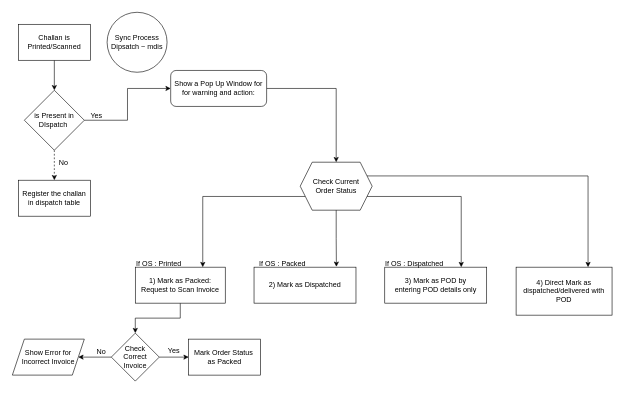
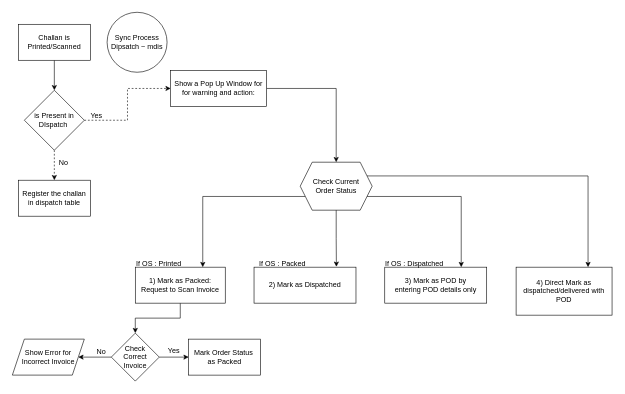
  <mxCell id="0" />
  <mxCell id="1" parent="0" />
  <mxCell id="2" value="" style="edgeStyle=orthogonalEdgeStyle;rounded=0;orthogonalLoop=1;jettySize=auto;html=1;" parent="1" source="3" target="6" edge="1"><mxGeometry relative="1" as="geometry" /></mxCell>
  <mxCell id="3" value="Challan is Printed/Scanned" style="rounded=0;whiteSpace=wrap;html=1;" parent="1" vertex="1"><mxGeometry x="30" y="40" width="120" height="60" as="geometry" /></mxCell>
- <mxCell id="4" value="" style="edgeStyle=orthogonalEdgeStyle;rounded=0;orthogonalLoop=1;jettySize=auto;html=1;" parent="1" source="6" target="8" edge="1"><mxGeometry relative="1" as="geometry" /></mxCell>
+ <mxCell id="4" value="" style="edgeStyle=orthogonalEdgeStyle;rounded=0;orthogonalLoop=1;jettySize=auto;html=1;dashed=1;" parent="1" source="6" target="8" edge="1"><mxGeometry relative="1" as="geometry" /></mxCell>
  <mxCell id="5" value="" style="edgeStyle=orthogonalEdgeStyle;rounded=0;orthogonalLoop=1;jettySize=auto;html=1;dashed=1;" parent="1" source="6" target="10" edge="1"><mxGeometry relative="1" as="geometry" /></mxCell>
  <mxCell id="6" value="is Present in DIspatch&amp;nbsp;" style="rhombus;whiteSpace=wrap;html=1;rounded=0;" parent="1" vertex="1"><mxGeometry x="40" y="150" width="100" height="100" as="geometry" /></mxCell>
  <mxCell id="7" style="edgeStyle=orthogonalEdgeStyle;rounded=0;orthogonalLoop=1;jettySize=auto;html=1;exitX=1;exitY=0.5;exitDx=0;exitDy=0;entryX=0.5;entryY=0;entryDx=0;entryDy=0;" parent="1" source="8" target="24" edge="1"><mxGeometry relative="1" as="geometry" /></mxCell>
- <mxCell id="8" value="Show a Pop Up Window for for warning and action:" style="whiteSpace=wrap;html=1;rounded=1;" parent="1" vertex="1"><mxGeometry x="284" y="117" width="160" height="60" as="geometry" /></mxCell>
+ <mxCell id="8" value="Show a Pop Up Window for for warning and action:" style="whiteSpace=wrap;html=1;rounded=0;" parent="1" vertex="1"><mxGeometry x="284" y="117" width="160" height="60" as="geometry" /></mxCell>
  <mxCell id="9" value="Yes" style="text;html=1;align=center;verticalAlign=middle;resizable=0;points=[];autosize=1;strokeColor=none;fillColor=none;" parent="1" vertex="1"><mxGeometry x="140" y="177" width="40" height="30" as="geometry" /></mxCell>
  <mxCell id="10" value="Register the challan&lt;br&gt;in dispatch table" style="whiteSpace=wrap;html=1;rounded=0;" parent="1" vertex="1"><mxGeometry x="30" y="300" width="120" height="60" as="geometry" /></mxCell>
  <mxCell id="11" value="No" style="text;html=1;align=center;verticalAlign=middle;resizable=0;points=[];autosize=1;strokeColor=none;fillColor=none;" parent="1" vertex="1"><mxGeometry x="85" y="256" width="40" height="30" as="geometry" /></mxCell>
  <mxCell id="12" value="" style="edgeStyle=orthogonalEdgeStyle;rounded=0;orthogonalLoop=1;jettySize=auto;html=1;" parent="1" source="13" target="16" edge="1"><mxGeometry relative="1" as="geometry" /></mxCell>
  <mxCell id="13" value="1) Mark as Packed:&lt;br&gt;Request to Scan Invoice" style="whiteSpace=wrap;html=1;rounded=0;" parent="1" vertex="1"><mxGeometry x="225" y="445" width="150" height="60" as="geometry" /></mxCell>
  <mxCell id="14" value="" style="edgeStyle=orthogonalEdgeStyle;rounded=0;orthogonalLoop=1;jettySize=auto;html=1;" parent="1" source="16" target="17" edge="1"><mxGeometry relative="1" as="geometry" /></mxCell>
  <mxCell id="15" value="" style="edgeStyle=orthogonalEdgeStyle;rounded=0;orthogonalLoop=1;jettySize=auto;html=1;" parent="1" source="16" target="19" edge="1"><mxGeometry relative="1" as="geometry" /></mxCell>
  <mxCell id="16" value="Check &lt;br&gt;Correct Invoice" style="rhombus;whiteSpace=wrap;html=1;rounded=0;" parent="1" vertex="1"><mxGeometry x="185" y="555" width="80" height="80" as="geometry" /></mxCell>
  <mxCell id="17" value="Mark Order Status&amp;nbsp;&lt;br&gt;as Packed" style="whiteSpace=wrap;html=1;rounded=0;" parent="1" vertex="1"><mxGeometry x="314" y="565" width="120" height="60" as="geometry" /></mxCell>
  <mxCell id="18" value="Yes" style="text;html=1;align=center;verticalAlign=middle;resizable=0;points=[];autosize=1;strokeColor=none;fillColor=none;" parent="1" vertex="1"><mxGeometry x="269" y="569" width="40" height="30" as="geometry" /></mxCell>
  <mxCell id="19" value="Show Error for Incorrect Invoice" style="shape=parallelogram;perimeter=parallelogramPerimeter;whiteSpace=wrap;html=1;fixedSize=1;rounded=0;" parent="1" vertex="1"><mxGeometry x="20" y="565" width="120" height="60" as="geometry" /></mxCell>
  <mxCell id="20" value="No" style="text;html=1;align=center;verticalAlign=middle;resizable=0;points=[];autosize=1;strokeColor=none;fillColor=none;" parent="1" vertex="1"><mxGeometry x="148" y="572" width="40" height="30" as="geometry" /></mxCell>
  <mxCell id="21" style="edgeStyle=orthogonalEdgeStyle;rounded=0;orthogonalLoop=1;jettySize=auto;html=1;exitX=0;exitY=0.75;exitDx=0;exitDy=0;entryX=0.75;entryY=0;entryDx=0;entryDy=0;" parent="1" source="24" target="13" edge="1"><mxGeometry relative="1" as="geometry" /></mxCell>
  <mxCell id="22" style="edgeStyle=orthogonalEdgeStyle;rounded=0;orthogonalLoop=1;jettySize=auto;html=1;exitX=1;exitY=0.25;exitDx=0;exitDy=0;entryX=0.75;entryY=0;entryDx=0;entryDy=0;" parent="1" source="24" target="32" edge="1"><mxGeometry relative="1" as="geometry" /></mxCell>
  <mxCell id="23" style="edgeStyle=orthogonalEdgeStyle;rounded=0;orthogonalLoop=1;jettySize=auto;html=1;exitX=1;exitY=0.75;exitDx=0;exitDy=0;entryX=0.75;entryY=0;entryDx=0;entryDy=0;" parent="1" source="24" target="28" edge="1"><mxGeometry relative="1" as="geometry" /></mxCell>
  <mxCell id="24" value="Check Current&lt;br&gt;Order Status" style="shape=hexagon;perimeter=hexagonPerimeter2;whiteSpace=wrap;html=1;fixedSize=1;rounded=0;" parent="1" vertex="1"><mxGeometry x="500" y="270" width="120" height="80" as="geometry" /></mxCell>
  <mxCell id="25" value="If OS : Printed" style="text;html=1;align=center;verticalAlign=middle;resizable=0;points=[];autosize=1;strokeColor=none;fillColor=none;" parent="1" vertex="1"><mxGeometry x="214" y="425" width="100" height="30" as="geometry" /></mxCell>
  <mxCell id="26" value="&lt;div&gt;2) Mark as Dispatched&lt;/div&gt;" style="rounded=0;whiteSpace=wrap;html=1;" parent="1" vertex="1"><mxGeometry x="423" y="445" width="170" height="60" as="geometry" /></mxCell>
  <mxCell id="27" value="If OS : Packed" style="text;html=1;align=center;verticalAlign=middle;resizable=0;points=[];autosize=1;strokeColor=none;fillColor=none;" parent="1" vertex="1"><mxGeometry x="420" y="425" width="100" height="30" as="geometry" /></mxCell>
  <mxCell id="28" value="3) Mark as POD by&lt;br&gt;entering POD details only" style="rounded=0;whiteSpace=wrap;html=1;" parent="1" vertex="1"><mxGeometry x="641" y="445" width="170" height="60" as="geometry" /></mxCell>
  <mxCell id="29" value="If OS : Dispatched" style="text;html=1;align=center;verticalAlign=middle;resizable=0;points=[];autosize=1;strokeColor=none;fillColor=none;" parent="1" vertex="1"><mxGeometry x="630" y="424" width="120" height="30" as="geometry" /></mxCell>
  <mxCell id="30" style="edgeStyle=orthogonalEdgeStyle;rounded=0;orthogonalLoop=1;jettySize=auto;html=1;exitX=0.5;exitY=1;exitDx=0;exitDy=0;entryX=0.808;entryY=-0.011;entryDx=0;entryDy=0;entryPerimeter=0;" parent="1" source="24" target="26" edge="1"><mxGeometry relative="1" as="geometry" /></mxCell>
  <mxCell id="31" value="Sync Process&lt;br&gt;Dipsatch ~ mdis" style="ellipse;whiteSpace=wrap;html=1;aspect=fixed;" parent="1" vertex="1"><mxGeometry x="178" y="20" width="100" height="100" as="geometry" /></mxCell>
  <mxCell id="32" value="4) Direct Mark as dispatched/delivered with POD" style="rounded=0;whiteSpace=wrap;html=1;" parent="1" vertex="1"><mxGeometry x="860" y="445" width="160" height="80" as="geometry" /></mxCell>
